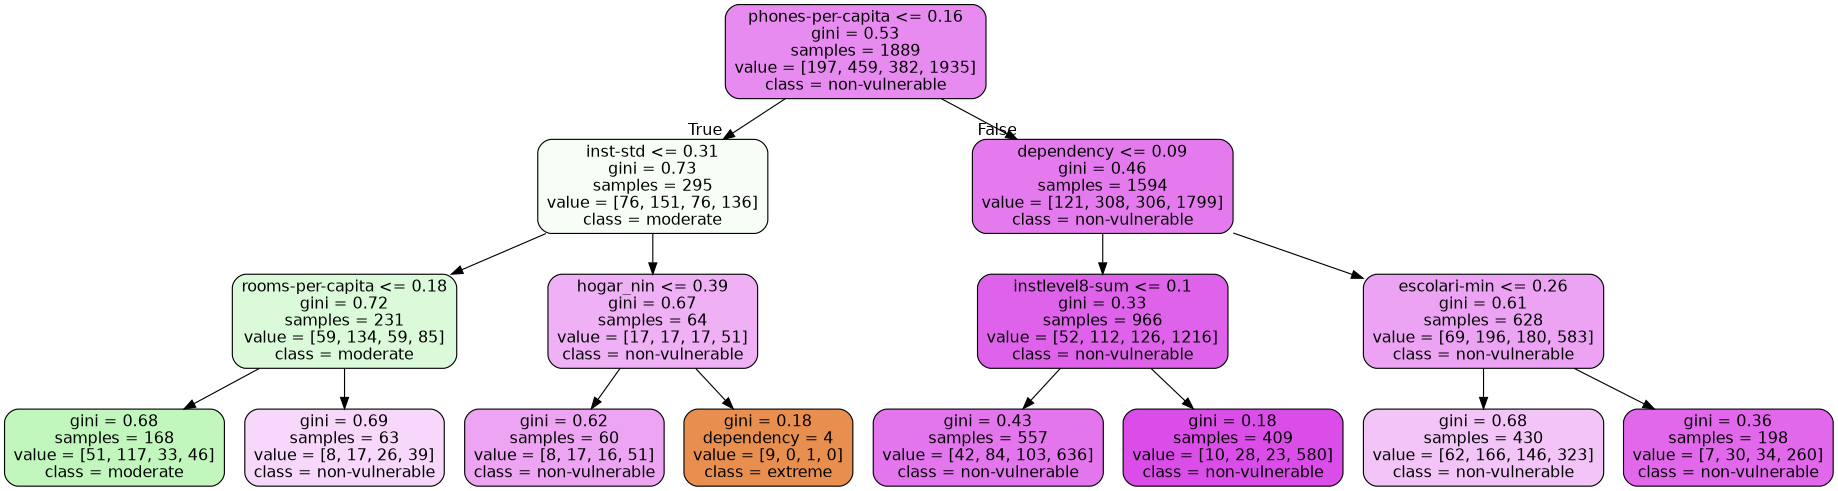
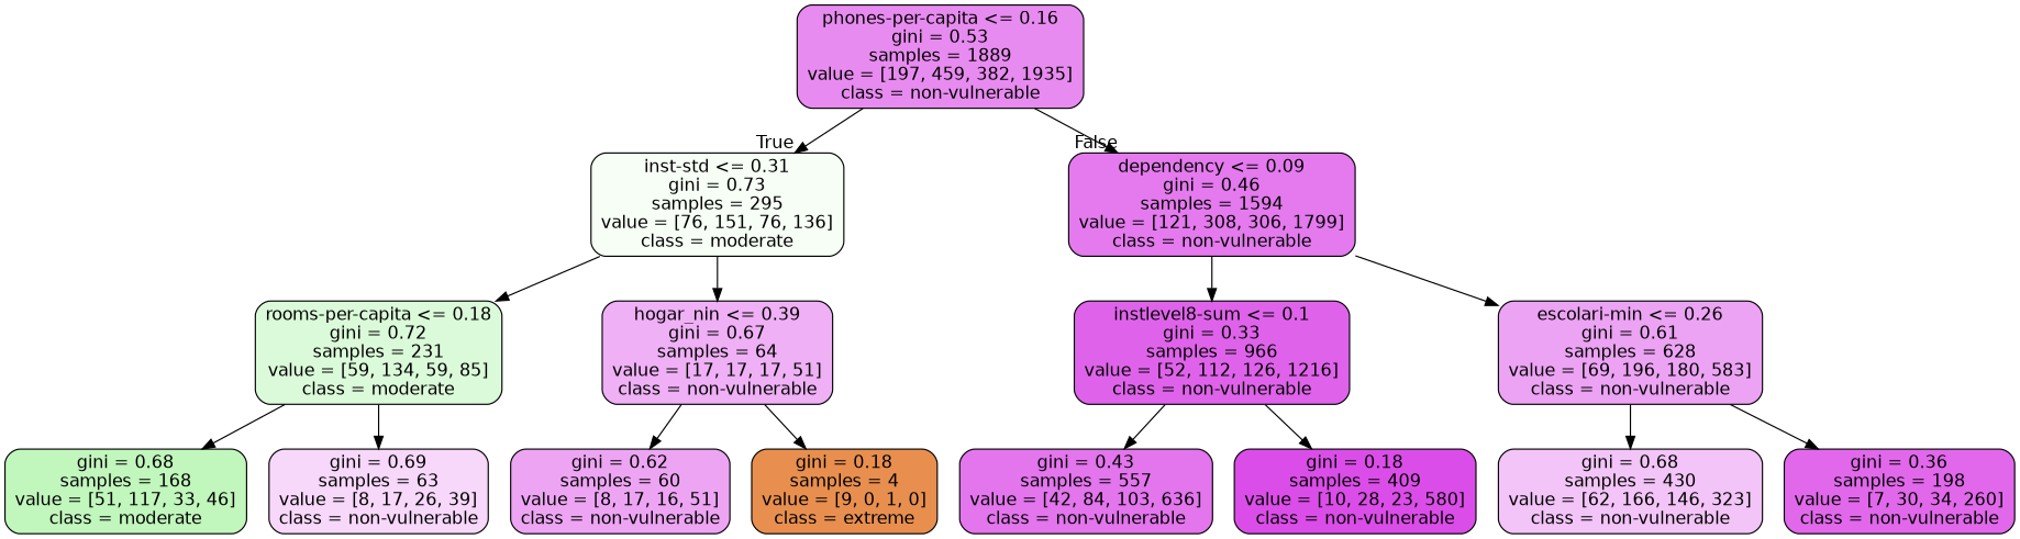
  digraph {
    node [color=black fontname=helvetica shape=box style="filled, rounded"]
    edge [fontname=helvetica]
    n1 [fillcolor="#e88bf0" label="phones-per-capita <= 0.16\ngini = 0.53\nsamples = 1889\nvalue = [197, 459, 382, 1935]\nclass = non-vulnerable"]
    n2 [fillcolor="#f6fef5" label="inst-std <= 0.31\ngini = 0.73\nsamples = 295\nvalue = [76, 151, 76, 136]\nclass = moderate"]
    n3 [fillcolor="#e47aee" label="dependency <= 0.09\ngini = 0.46\nsamples = 1594\nvalue = [121, 308, 306, 1799]\nclass = non-vulnerable"]
    n4 [fillcolor="#dbfad9" label="rooms-per-capita <= 0.18\ngini = 0.72\nsamples = 231\nvalue = [59, 134, 59, 85]\nclass = moderate"]
    n5 [fillcolor="#efb0f5" label="hogar_nin <= 0.39\ngini = 0.67\nsamples = 64\nvalue = [17, 17, 17, 51]\nclass = non-vulnerable"]
    n6 [fillcolor="#c1f6bc" label="gini = 0.68\nsamples = 168\nvalue = [51, 117, 33, 46]\nclass = moderate"]
    n7 [fillcolor="#f7d7fa" label="gini = 0.69\nsamples = 63\nvalue = [8, 17, 26, 39]\nclass = non-vulnerable"]
    n8 [fillcolor="#eda5f3" label="gini = 0.62\nsamples = 60\nvalue = [8, 17, 16, 51]\nclass = non-vulnerable"]
-   n9 [fillcolor="#e88f4f" label="gini = 0.18\ndependency = 4\nvalue = [9, 0, 1, 0]\nclass = extreme"]
+   n9 [fillcolor="#e88f4f" label="gini = 0.18\nsamples = 4\nvalue = [9, 0, 1, 0]\nclass = extreme"]
    n10 [fillcolor="#df63ea" label="instlevel8-sum <= 0.1\ngini = 0.33\nsamples = 966\nvalue = [52, 112, 126, 1216]\nclass = non-vulnerable"]
    n11 [fillcolor="#eca3f3" label="escolari-min <= 0.26\ngini = 0.61\nsamples = 628\nvalue = [69, 196, 180, 583]\nclass = non-vulnerable"]
    n12 [fillcolor="#e375ed" label="gini = 0.43\nsamples = 557\nvalue = [42, 84, 103, 636]\nclass = non-vulnerable"]
    n13 [fillcolor="#db4de8" label="gini = 0.18\nsamples = 409\nvalue = [10, 28, 23, 580]\nclass = non-vulnerable"]
    n14 [fillcolor="#f3c4f7" label="gini = 0.68\nsamples = 430\nvalue = [62, 166, 146, 323]\nclass = non-vulnerable"]
    n15 [fillcolor="#e168eb" label="gini = 0.36\nsamples = 198\nvalue = [7, 30, 34, 260]\nclass = non-vulnerable"]
    n1 -> n2 [headlabel=True labelangle=45 labeldistance=2.5]
    n1 -> n3 [headlabel=False labelangle=-45 labeldistance=2.5]
    n2 -> n4
    n2 -> n5
    n3 -> n10
    n3 -> n11
    n4 -> n6
    n4 -> n7
    n5 -> n8
    n5 -> n9
    n10 -> n12
    n10 -> n13
    n11 -> n14
    n11 -> n15
  }
